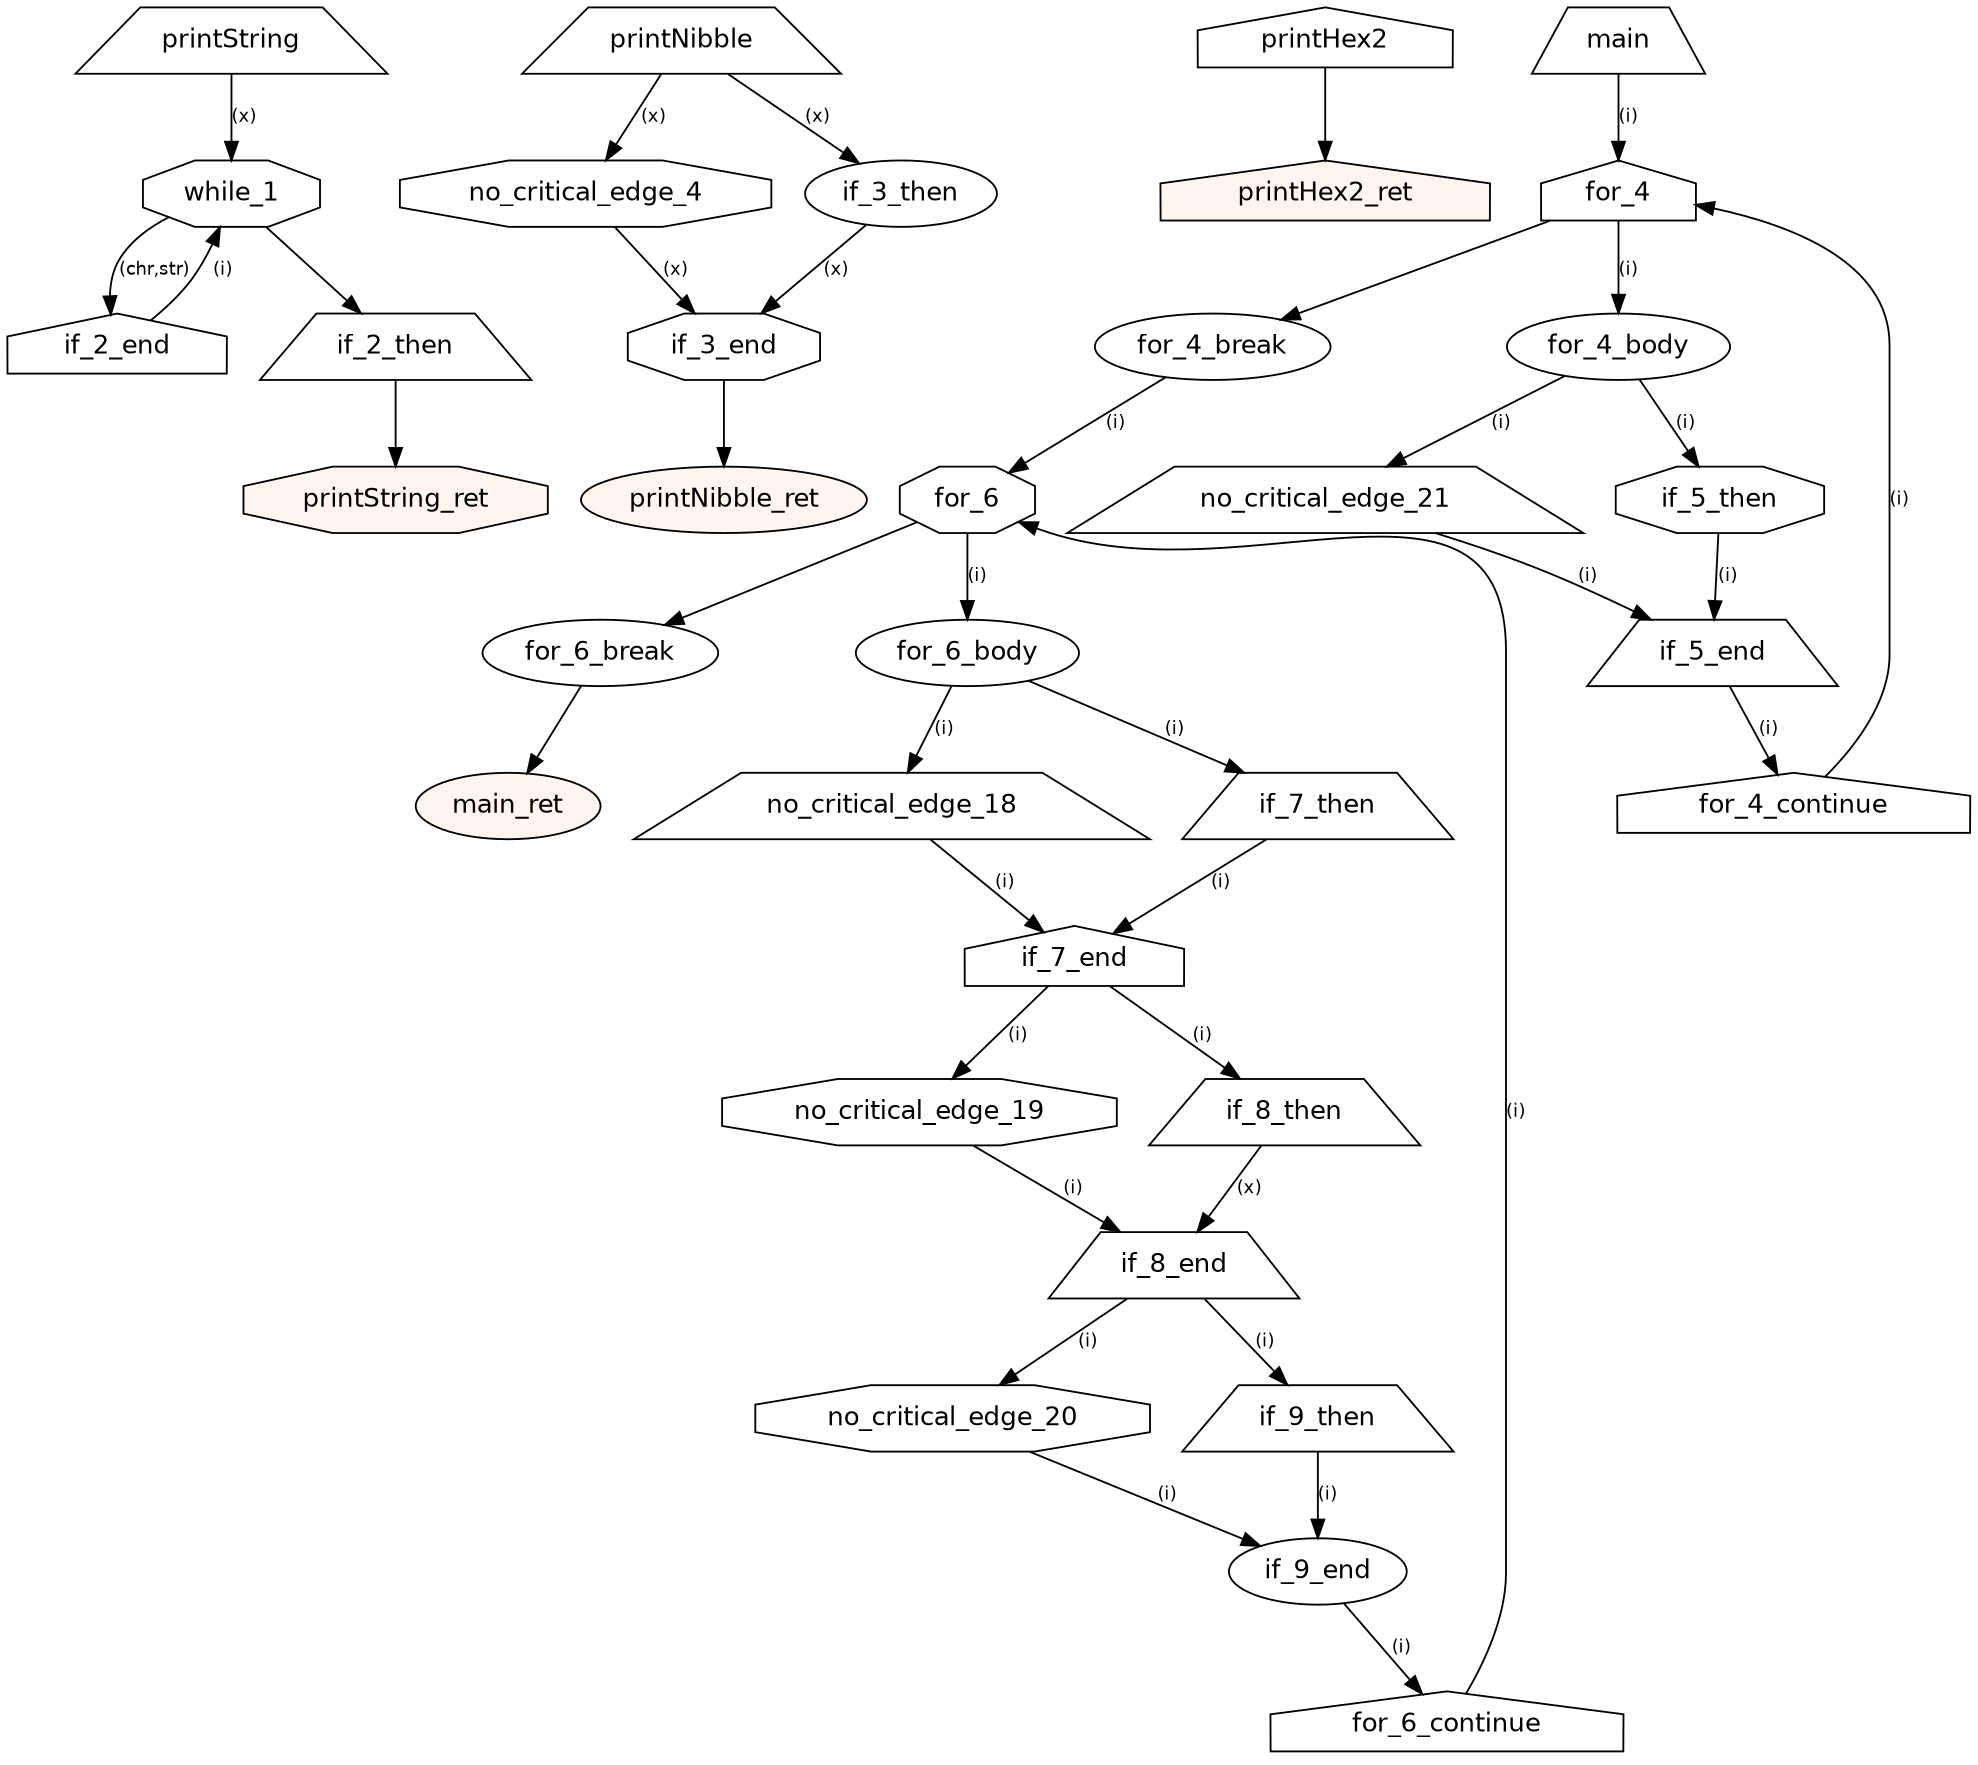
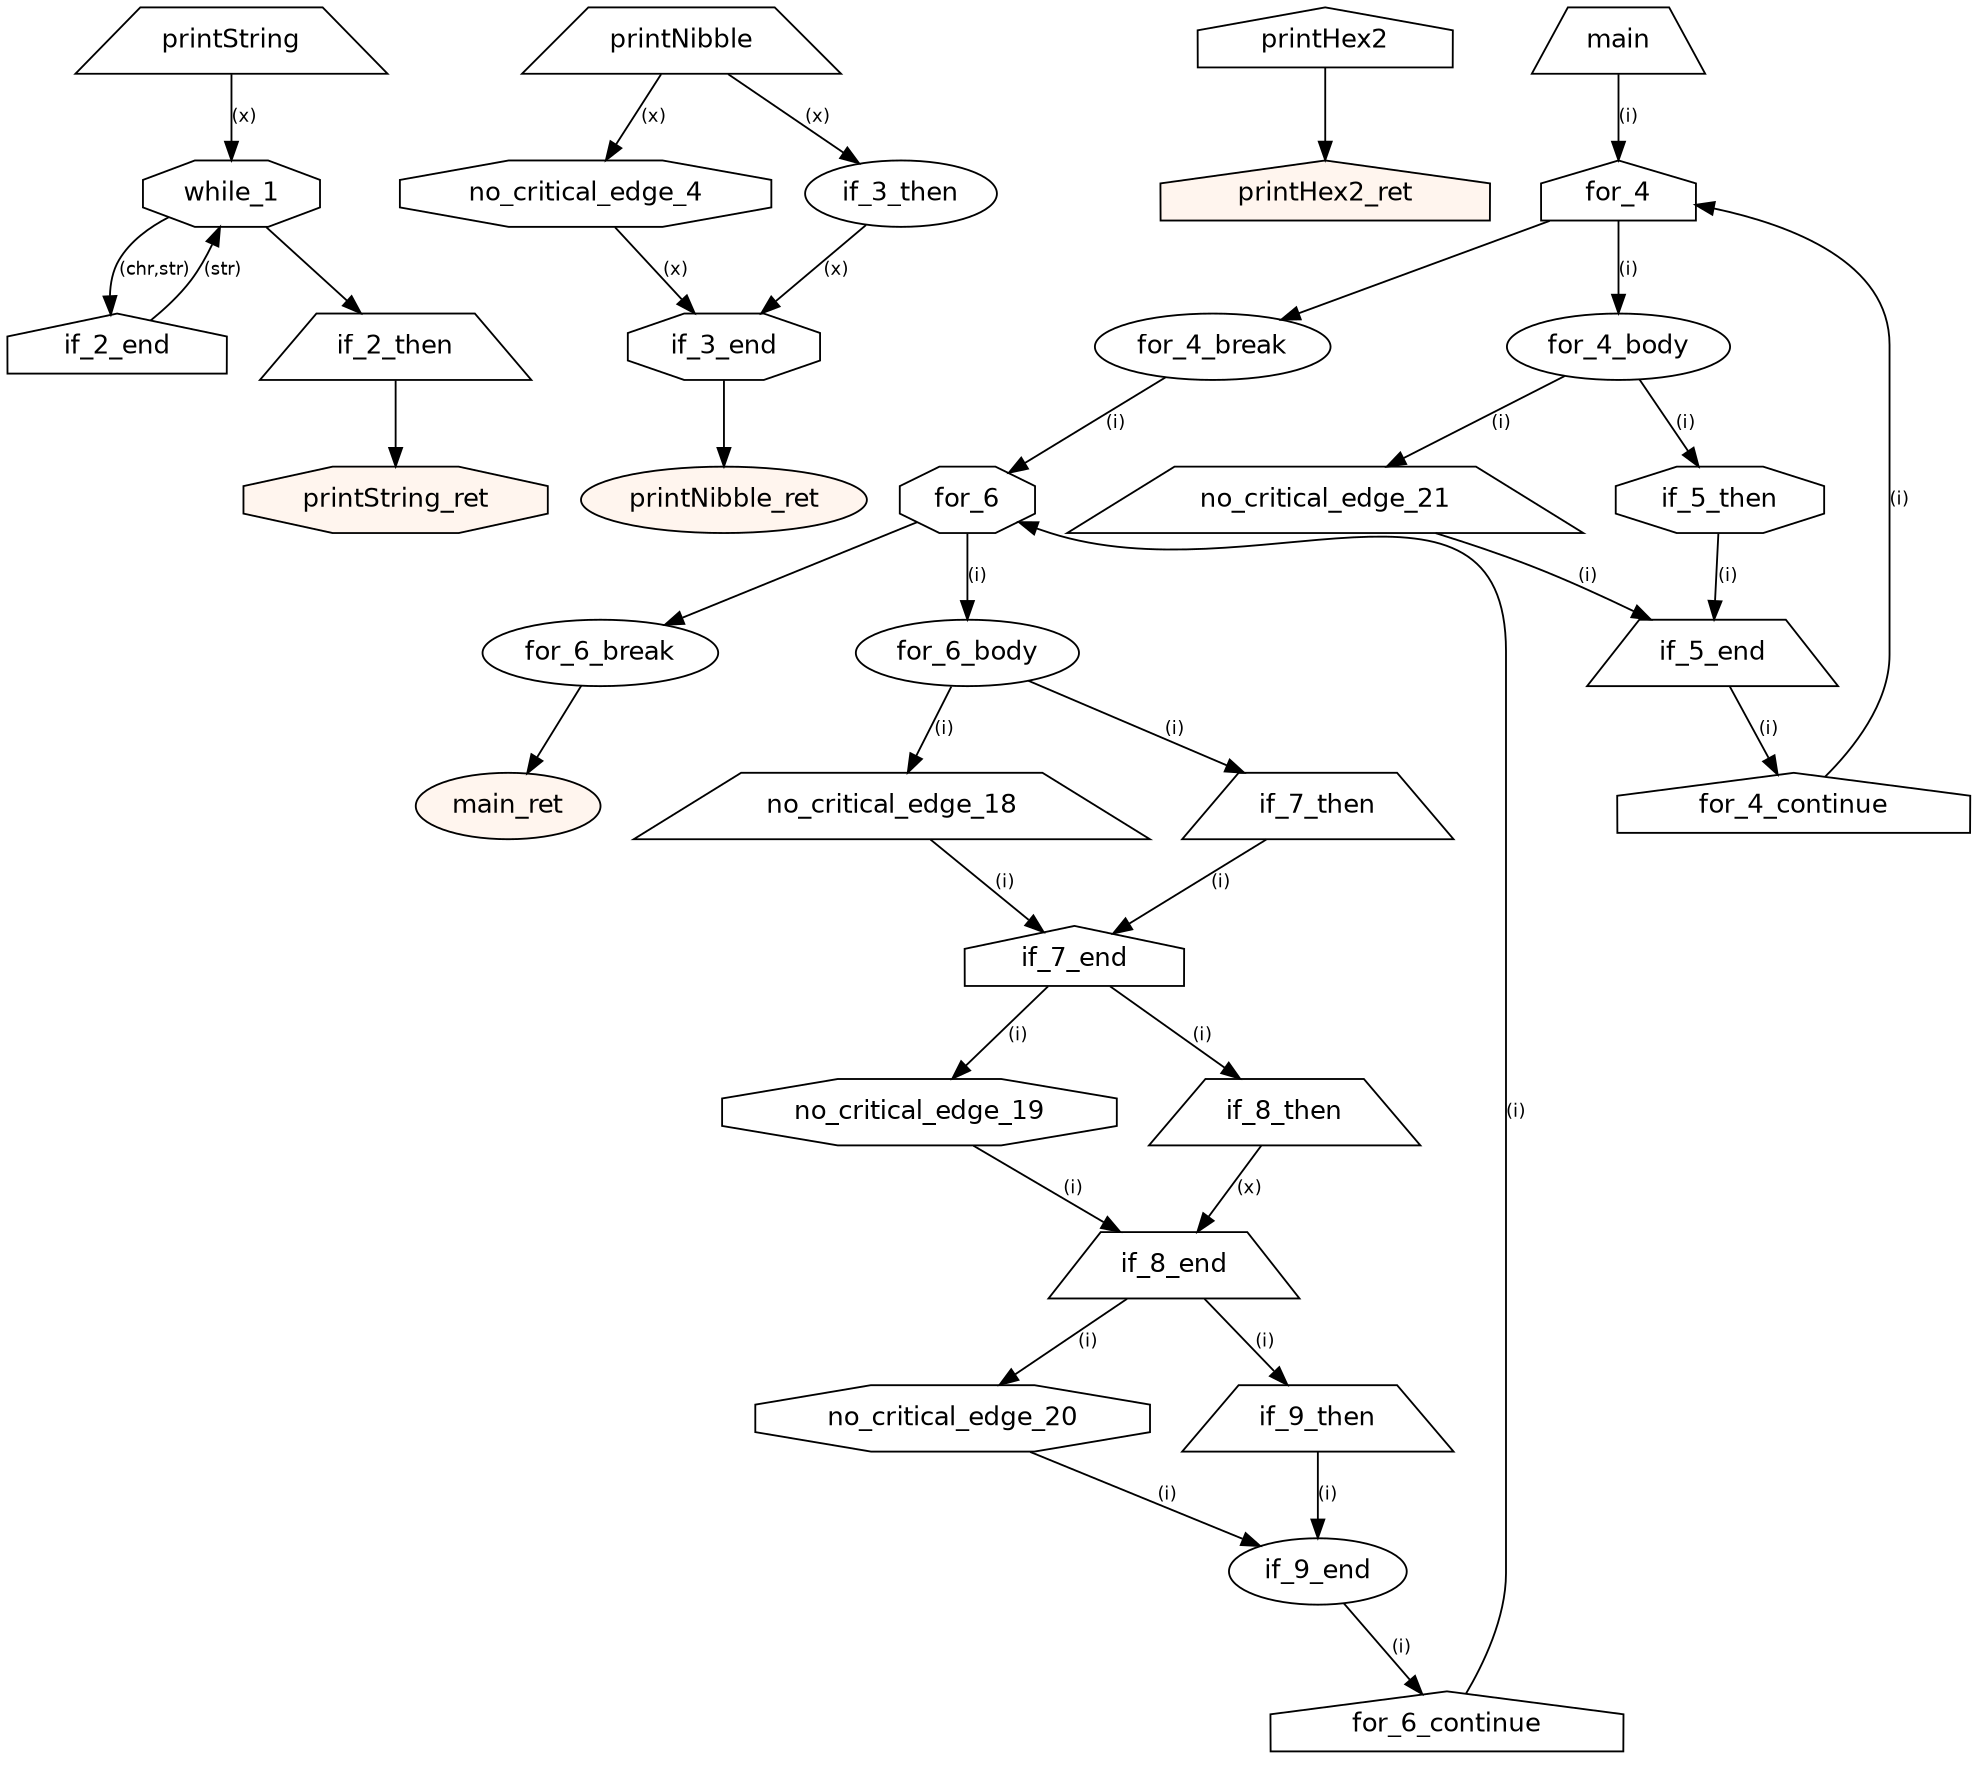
  digraph {
    fontname="DejaVu Sans"
    node [fontname="DejaVu Sans" shape=trapezium]
    edge [fontname="DejaVu Sans" fontsize="10pt"]
    n1 [label=printString]
    n2 [label=while_1 shape=octagon]
    n3 [label=if_2_end shape=house]
    n4 [label=if_2_then]
    n5 [fillcolor="#fff5ee" label=printString_ret shape=octagon style=filled]
    n6 [label=printNibble]
    n7 [label=no_critical_edge_4 shape=octagon]
    n8 [label=if_3_then shape=ellipse]
    n9 [label=if_3_end shape=octagon]
    n10 [fillcolor="#fff5ee" label=printNibble_ret shape=ellipse style=filled]
    n11 [label=printHex2 shape=house]
    n12 [fillcolor="#fff5ee" label=printHex2_ret shape=house style=filled]
    n13 [label=main]
    n14 [label=for_4 shape=house]
    n15 [label=for_4_break shape=ellipse]
    n16 [label=for_4_body shape=ellipse]
    n17 [label=for_6 shape=octagon]
    n18 [label=no_critical_edge_21]
    n19 [label=if_5_then shape=octagon]
    n20 [label=if_5_end]
    n21 [label=for_4_continue shape=house]
    n22 [label=for_6_break shape=ellipse]
    n23 [label=for_6_body shape=ellipse]
    n24 [fillcolor="#fff5ee" label=main_ret shape=ellipse style=filled]
    n25 [label=no_critical_edge_18]
    n26 [label=if_7_then]
    n27 [label=if_7_end shape=house]
    n28 [label=no_critical_edge_19 shape=octagon]
    n29 [label=if_8_then]
    n30 [label=if_8_end]
    n31 [label=no_critical_edge_20 shape=octagon]
    n32 [label=if_9_then]
    n33 [label=if_9_end shape=ellipse]
    n34 [label=for_6_continue shape=house]
    subgraph sub_1 {
      n1
      n2
      n3
      n4
      n5
    }
    subgraph sub_2 {
      n6
      n7
      n8
      n9
      n10
    }
    subgraph sub_3 {
      n11
      n12
    }
    subgraph sub_4 {
      n13
      n14
      n15
      n16
      n17
      n18
      n19
      n20
      n21
      n22
      n23
      n24
      n25
      n26
      n27
      n28
      n29
      n30
      n31
      n32
      n33
      n34
    }
    n1 -> n2 [label="(x)"]
    n2 -> n3 [label="(chr,str)"]
    n2 -> n4
-   n3 -> n2 [label="(i)"]
+   n3 -> n2 [label="(str)"]
    n4 -> n5
    n6 -> n7 [label="(x)"]
    n6 -> n8 [label="(x)"]
    n7 -> n9 [label="(x)"]
    n8 -> n9 [label="(x)"]
    n9 -> n10
    n11 -> n12
    n13 -> n14 [label="(i)"]
    n14 -> n15
    n14 -> n16 [label="(i)"]
    n15 -> n17 [label="(i)"]
    n16 -> n18 [label="(i)"]
    n16 -> n19 [label="(i)"]
    n17 -> n22
    n17 -> n23 [label="(i)"]
    n18 -> n20 [label="(i)"]
    n19 -> n20 [label="(i)"]
    n20 -> n21 [label="(i)"]
    n21 -> n14 [label="(i)"]
    n22 -> n24
    n23 -> n25 [label="(i)"]
    n23 -> n26 [label="(i)"]
    n25 -> n27 [label="(i)"]
    n26 -> n27 [label="(i)"]
    n27 -> n28 [label="(i)"]
    n27 -> n29 [label="(i)"]
    n28 -> n30 [label="(i)"]
    n29 -> n30 [label="(x)"]
    n30 -> n31 [label="(i)"]
    n30 -> n32 [label="(i)"]
    n31 -> n33 [label="(i)"]
    n32 -> n33 [label="(i)"]
    n33 -> n34 [label="(i)"]
    n34 -> n17 [label="(i)"]
  }
